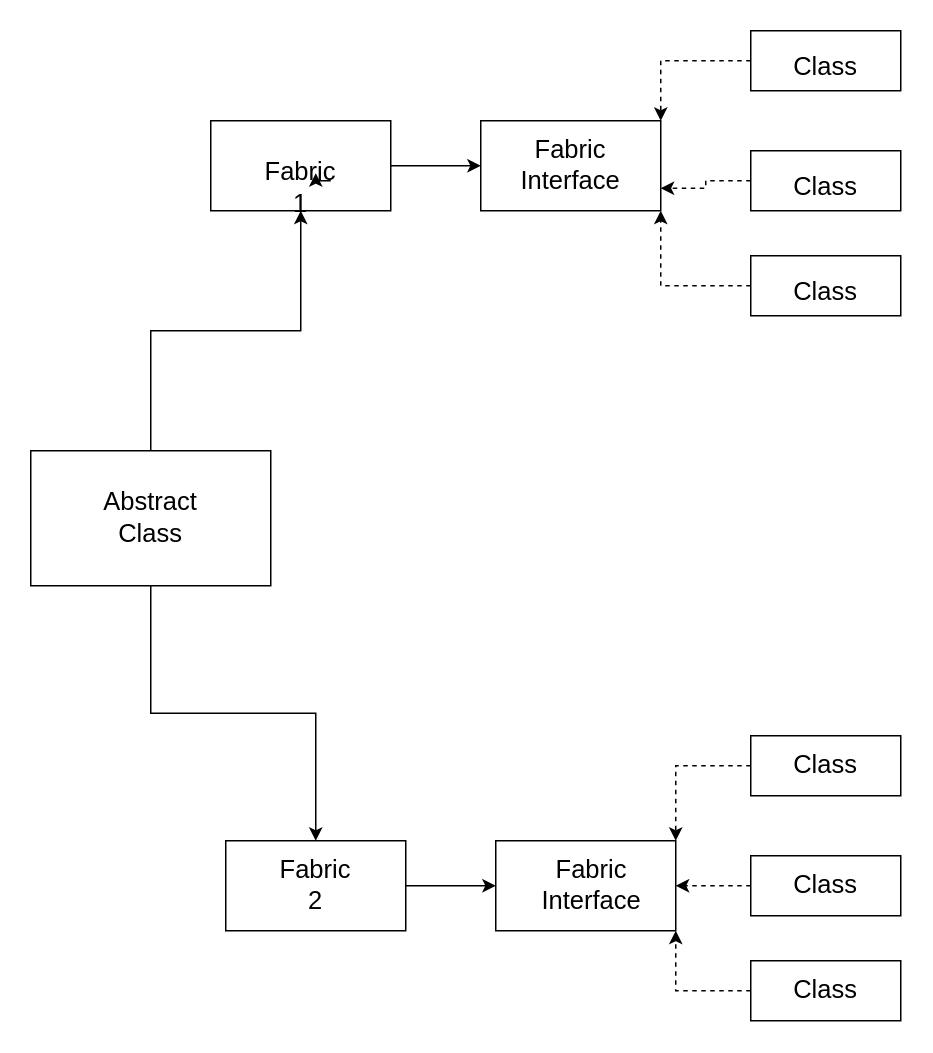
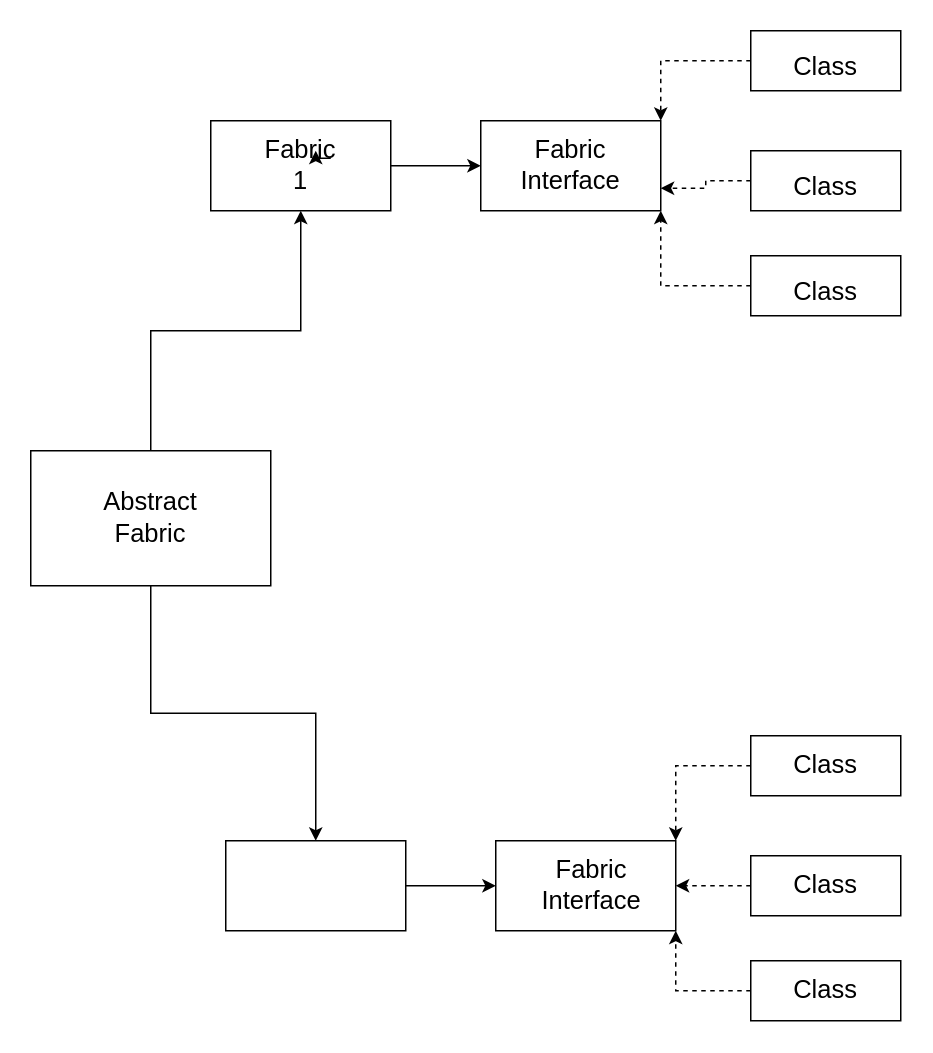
  <mxCell id="0" />
  <mxCell id="1" parent="0" />
  <mxCell id="2" style="edgeStyle=orthogonalEdgeStyle;rounded=0;orthogonalLoop=1;jettySize=auto;html=1;exitX=0.5;exitY=1;exitDx=0;exitDy=0;fontSize=17;" edge="1" parent="1" source="4" target="7"><mxGeometry relative="1" as="geometry" /></mxCell>
  <mxCell id="3" style="edgeStyle=orthogonalEdgeStyle;rounded=0;orthogonalLoop=1;jettySize=auto;html=1;exitX=0.5;exitY=0;exitDx=0;exitDy=0;entryX=0.5;entryY=1;entryDx=0;entryDy=0;fontSize=17;" edge="1" parent="1" source="4" target="21"><mxGeometry relative="1" as="geometry" /></mxCell>
  <mxCell id="4" value="" style="rounded=0;whiteSpace=wrap;html=1;" vertex="1" parent="1"><mxGeometry x="20" y="300" width="160" height="90" as="geometry" /></mxCell>
  <mxCell id="5" value="" style="rounded=0;whiteSpace=wrap;html=1;" vertex="1" parent="1"><mxGeometry x="320" y="80" width="120" height="60" as="geometry" /></mxCell>
  <mxCell id="6" style="edgeStyle=orthogonalEdgeStyle;rounded=0;orthogonalLoop=1;jettySize=auto;html=1;exitX=1;exitY=0.5;exitDx=0;exitDy=0;entryX=0;entryY=0.5;entryDx=0;entryDy=0;fontSize=17;" edge="1" parent="1" source="7" target="22"><mxGeometry relative="1" as="geometry" /></mxCell>
  <mxCell id="7" value="" style="rounded=0;whiteSpace=wrap;html=1;" vertex="1" parent="1"><mxGeometry x="150" y="560" width="120" height="60" as="geometry" /></mxCell>
  <mxCell id="8" style="edgeStyle=orthogonalEdgeStyle;rounded=0;orthogonalLoop=1;jettySize=auto;html=1;exitX=0;exitY=0.5;exitDx=0;exitDy=0;entryX=1;entryY=0;entryDx=0;entryDy=0;fontSize=17;dashed=1;" edge="1" parent="1" source="9" target="5"><mxGeometry relative="1" as="geometry" /></mxCell>
  <mxCell id="9" value="" style="rounded=0;whiteSpace=wrap;html=1;" vertex="1" parent="1"><mxGeometry x="500" y="20" width="100" height="40" as="geometry" /></mxCell>
  <mxCell id="10" style="edgeStyle=orthogonalEdgeStyle;rounded=0;orthogonalLoop=1;jettySize=auto;html=1;exitX=0;exitY=0.5;exitDx=0;exitDy=0;entryX=1;entryY=0.75;entryDx=0;entryDy=0;dashed=1;fontSize=17;" edge="1" parent="1" source="11" target="5"><mxGeometry relative="1" as="geometry" /></mxCell>
  <mxCell id="11" value="" style="rounded=0;whiteSpace=wrap;html=1;" vertex="1" parent="1"><mxGeometry x="500" y="100" width="100" height="40" as="geometry" /></mxCell>
  <mxCell id="12" style="edgeStyle=orthogonalEdgeStyle;rounded=0;orthogonalLoop=1;jettySize=auto;html=1;exitX=0;exitY=0.5;exitDx=0;exitDy=0;entryX=1;entryY=1;entryDx=0;entryDy=0;dashed=1;fontSize=17;" edge="1" parent="1" source="13" target="5"><mxGeometry relative="1" as="geometry" /></mxCell>
  <mxCell id="13" value="" style="rounded=0;whiteSpace=wrap;html=1;" vertex="1" parent="1"><mxGeometry x="500" y="170" width="100" height="40" as="geometry" /></mxCell>
  <mxCell id="14" style="edgeStyle=orthogonalEdgeStyle;rounded=0;orthogonalLoop=1;jettySize=auto;html=1;exitX=0;exitY=0.5;exitDx=0;exitDy=0;entryX=1;entryY=0;entryDx=0;entryDy=0;dashed=1;fontSize=17;" edge="1" parent="1" source="15" target="22"><mxGeometry relative="1" as="geometry" /></mxCell>
  <mxCell id="15" value="" style="rounded=0;whiteSpace=wrap;html=1;" vertex="1" parent="1"><mxGeometry x="500" y="490" width="100" height="40" as="geometry" /></mxCell>
  <mxCell id="16" style="edgeStyle=orthogonalEdgeStyle;rounded=0;orthogonalLoop=1;jettySize=auto;html=1;exitX=0;exitY=0.5;exitDx=0;exitDy=0;entryX=1;entryY=0.5;entryDx=0;entryDy=0;dashed=1;fontSize=17;" edge="1" parent="1" source="17" target="22"><mxGeometry relative="1" as="geometry" /></mxCell>
  <mxCell id="17" value="" style="rounded=0;whiteSpace=wrap;html=1;" vertex="1" parent="1"><mxGeometry x="500" y="570" width="100" height="40" as="geometry" /></mxCell>
  <mxCell id="18" style="edgeStyle=orthogonalEdgeStyle;rounded=0;orthogonalLoop=1;jettySize=auto;html=1;exitX=0;exitY=0.5;exitDx=0;exitDy=0;entryX=1;entryY=1;entryDx=0;entryDy=0;dashed=1;fontSize=17;" edge="1" parent="1" source="19" target="22"><mxGeometry relative="1" as="geometry" /></mxCell>
  <mxCell id="19" value="" style="rounded=0;whiteSpace=wrap;html=1;" vertex="1" parent="1"><mxGeometry x="500" y="640" width="100" height="40" as="geometry" /></mxCell>
  <mxCell id="20" style="edgeStyle=orthogonalEdgeStyle;rounded=0;orthogonalLoop=1;jettySize=auto;html=1;exitX=1;exitY=0.5;exitDx=0;exitDy=0;fontSize=17;" edge="1" parent="1" source="21" target="5"><mxGeometry relative="1" as="geometry" /></mxCell>
  <mxCell id="21" value="" style="rounded=0;whiteSpace=wrap;html=1;" vertex="1" parent="1"><mxGeometry x="140" y="80" width="120" height="60" as="geometry" /></mxCell>
  <mxCell id="22" value="" style="rounded=0;whiteSpace=wrap;html=1;" vertex="1" parent="1"><mxGeometry x="330" y="560" width="120" height="60" as="geometry" /></mxCell>
- <mxCell id="23" value="Abstract Class" style="text;html=1;strokeColor=none;fillColor=none;align=center;verticalAlign=middle;whiteSpace=wrap;rounded=0;fontSize=17;" vertex="1" parent="1"><mxGeometry x="80" y="335" width="40" height="20" as="geometry" /></mxCell>
+ <mxCell id="23" value="Abstract Fabric" style="text;html=1;strokeColor=none;fillColor=none;align=center;verticalAlign=middle;whiteSpace=wrap;rounded=0;fontSize=17;" vertex="1" parent="1"><mxGeometry x="80" y="335" width="40" height="20" as="geometry" /></mxCell>
  <mxCell id="24" value="Fabric Interface" style="text;html=1;strokeColor=none;fillColor=none;align=center;verticalAlign=middle;whiteSpace=wrap;rounded=0;fontSize=17;" vertex="1" parent="1"><mxGeometry x="360" y="100" width="40" height="20" as="geometry" /></mxCell>
  <mxCell id="25" value="Fabric Interface" style="text;html=1;strokeColor=none;fillColor=none;align=center;verticalAlign=middle;whiteSpace=wrap;rounded=0;fontSize=17;" vertex="1" parent="1"><mxGeometry x="374" y="580" width="40" height="20" as="geometry" /></mxCell>
- <mxCell id="26" value="Fabric 1" style="text;html=1;strokeColor=none;fillColor=none;align=center;verticalAlign=middle;whiteSpace=wrap;rounded=0;fontSize=17;" vertex="1" parent="1"><mxGeometry x="180" y="115" width="40" height="20" as="geometry" /></mxCell>
+ <mxCell id="26" value="Fabric 1" style="text;html=1;strokeColor=none;fillColor=none;align=center;verticalAlign=middle;whiteSpace=wrap;rounded=0;fontSize=17;" vertex="1" parent="1"><mxGeometry x="180" y="100" width="40" height="20" as="geometry" /></mxCell>
  <mxCell id="27" style="edgeStyle=orthogonalEdgeStyle;rounded=0;orthogonalLoop=1;jettySize=auto;html=1;exitX=1;exitY=0.25;exitDx=0;exitDy=0;entryX=0.75;entryY=0;entryDx=0;entryDy=0;fontSize=17;" edge="1" parent="1" source="26" target="26"><mxGeometry relative="1" as="geometry" /></mxCell>
- <mxCell id="28" value="Fabric 2" style="text;html=1;strokeColor=none;fillColor=none;align=center;verticalAlign=middle;whiteSpace=wrap;rounded=0;fontSize=17;" vertex="1" parent="1"><mxGeometry x="190" y="580" width="40" height="20" as="geometry" /></mxCell>
  <mxCell id="29" value="Class" style="text;html=1;strokeColor=none;fillColor=none;align=center;verticalAlign=middle;whiteSpace=wrap;rounded=0;fontSize=17;" vertex="1" parent="1"><mxGeometry x="530" y="500" width="40" height="20" as="geometry" /></mxCell>
  <mxCell id="30" value="Class" style="text;html=1;strokeColor=none;fillColor=none;align=center;verticalAlign=middle;whiteSpace=wrap;rounded=0;fontSize=17;" vertex="1" parent="1"><mxGeometry x="530" y="580" width="40" height="20" as="geometry" /></mxCell>
  <mxCell id="31" value="Class" style="text;html=1;strokeColor=none;fillColor=none;align=center;verticalAlign=middle;whiteSpace=wrap;rounded=0;fontSize=17;" vertex="1" parent="1"><mxGeometry x="530" y="650" width="40" height="20" as="geometry" /></mxCell>
  <mxCell id="32" value="Class" style="text;html=1;strokeColor=none;fillColor=none;align=center;verticalAlign=middle;whiteSpace=wrap;rounded=0;fontSize=17;" vertex="1" parent="1"><mxGeometry x="530" y="35" width="40" height="20" as="geometry" /></mxCell>
  <mxCell id="33" value="Class" style="text;html=1;strokeColor=none;fillColor=none;align=center;verticalAlign=middle;whiteSpace=wrap;rounded=0;fontSize=17;" vertex="1" parent="1"><mxGeometry x="530" y="115" width="40" height="20" as="geometry" /></mxCell>
  <mxCell id="34" value="Class" style="text;html=1;strokeColor=none;fillColor=none;align=center;verticalAlign=middle;whiteSpace=wrap;rounded=0;fontSize=17;" vertex="1" parent="1"><mxGeometry x="530" y="185" width="40" height="20" as="geometry" /></mxCell>
